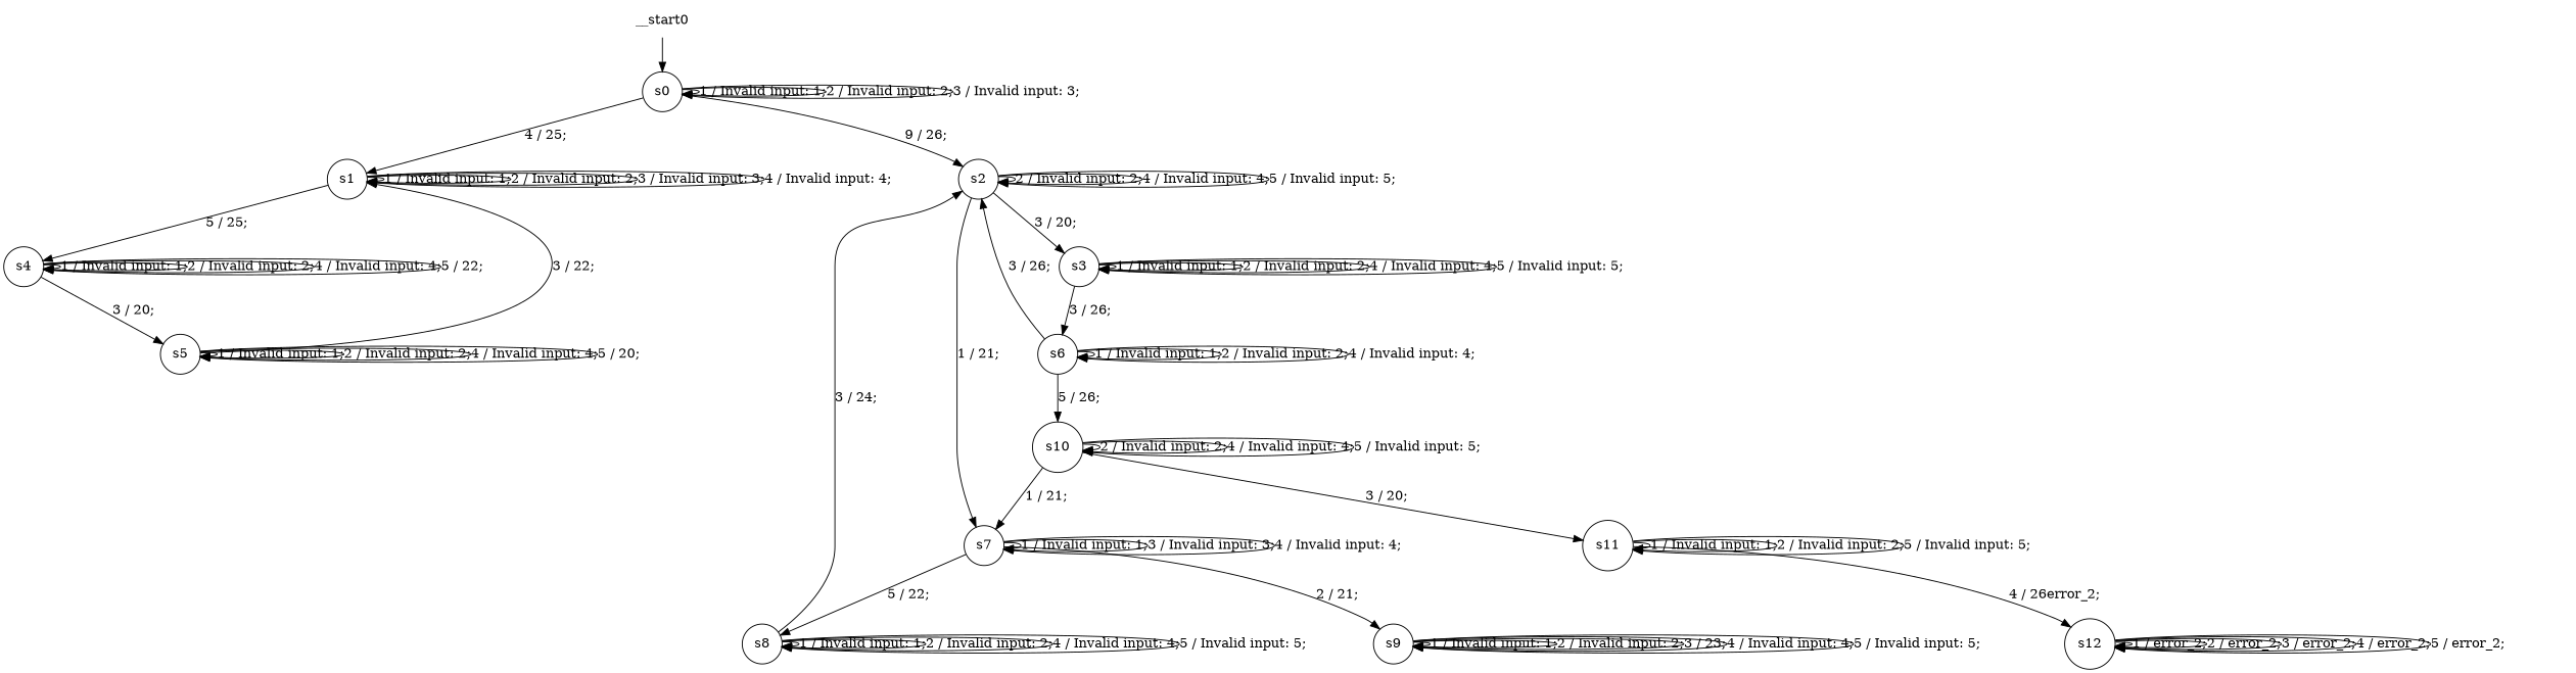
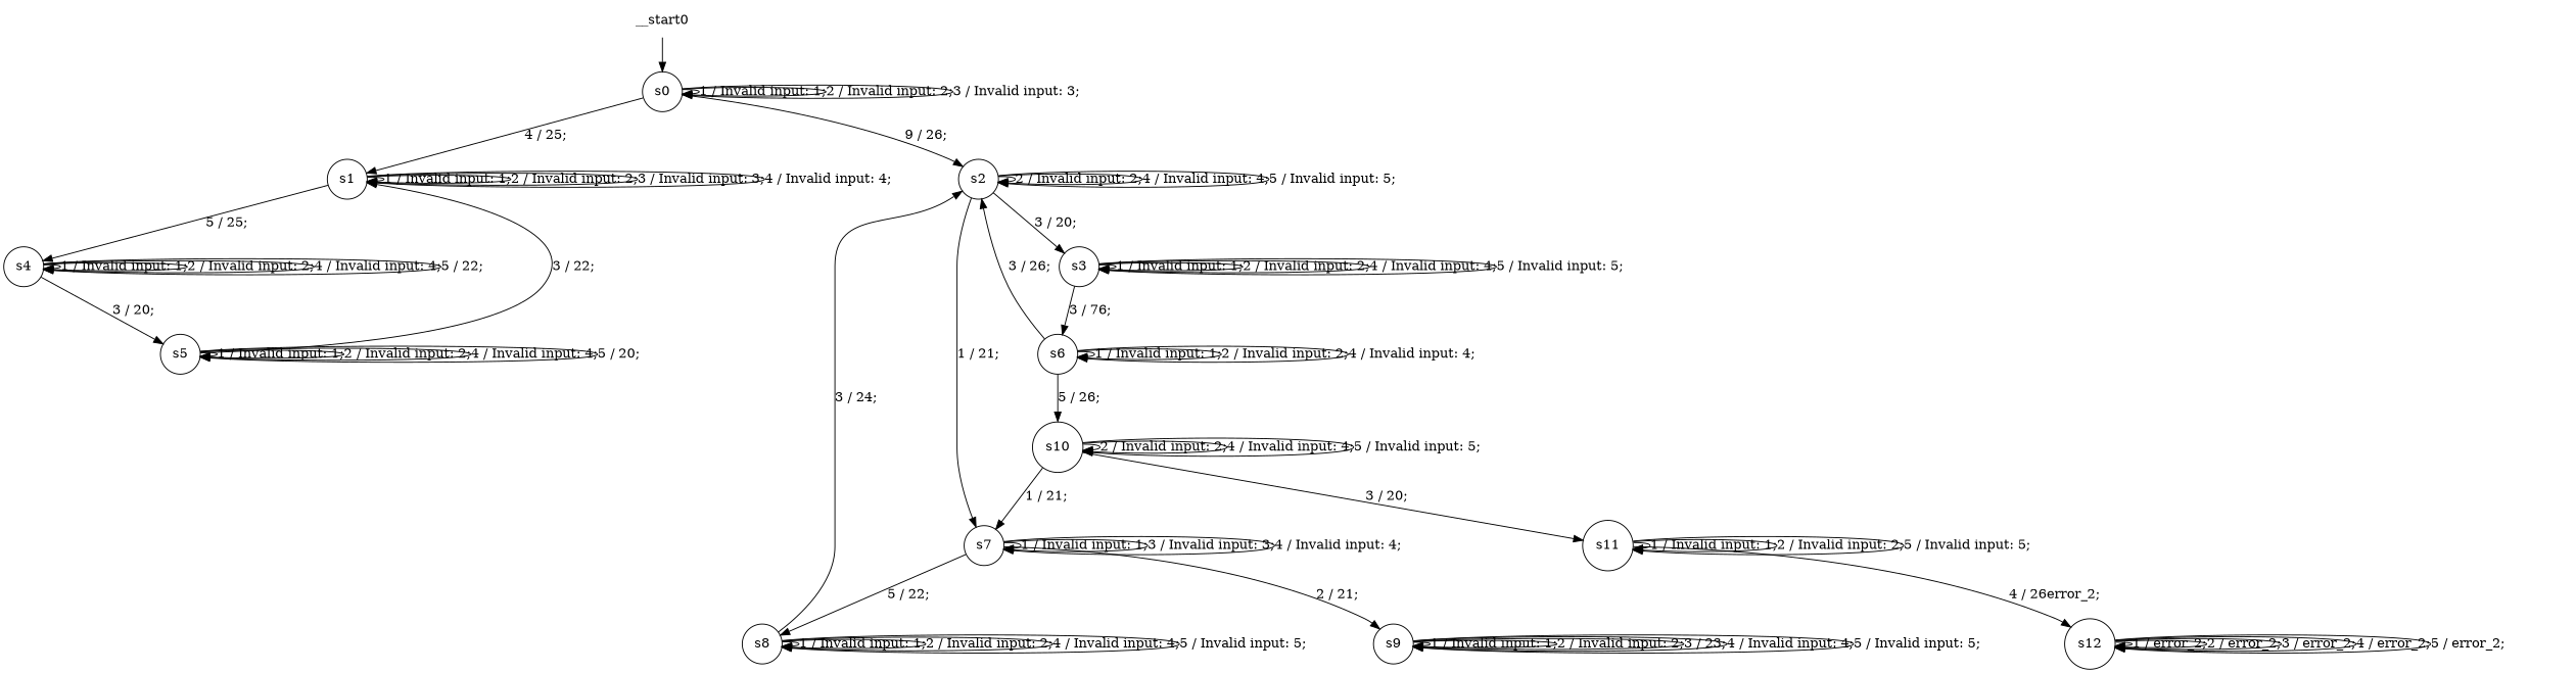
  digraph {
    node [shape=circle]
    __start0 [shape=none]
    n2 [label=s0]
    n3 [label=s1]
    n4 [label=s2]
    n5 [label=s4]
    n6 [label=s3]
    n7 [label=s7]
    n8 [label=s5]
    n9 [label=s6]
    n10 [label=s8]
    n11 [label=s9]
    n12 [label=s10]
    n13 [label=s11]
    n14 [label=s12]
    __start0 -> n2
    n2 -> n2 [label="1 / Invalid input: 1;"]
    n2 -> n2 [label="2 / Invalid input: 2;"]
    n2 -> n2 [label="3 / Invalid input: 3;"]
    n2 -> n3 [label="4 / 25;"]
    n2 -> n4 [label="9 / 26;"]
    n3 -> n3 [label="1 / Invalid input: 1;"]
    n3 -> n3 [label="2 / Invalid input: 2;"]
    n3 -> n3 [label="3 / Invalid input: 3;"]
    n3 -> n3 [label="4 / Invalid input: 4;"]
    n3 -> n5 [label="5 / 25;"]
    n4 -> n4 [label="2 / Invalid input: 2;"]
    n4 -> n4 [label="4 / Invalid input: 4;"]
    n4 -> n4 [label="5 / Invalid input: 5;"]
    n4 -> n6 [label="3 / 20;"]
    n4 -> n7 [label="1 / 21;"]
    n5 -> n5 [label="1 / Invalid input: 1;"]
    n5 -> n5 [label="2 / Invalid input: 2;"]
    n5 -> n5 [label="4 / Invalid input: 4;"]
    n5 -> n5 [label="5 / 22;"]
    n5 -> n8 [label="3 / 20;"]
    n6 -> n6 [label="1 / Invalid input: 1;"]
    n6 -> n6 [label="2 / Invalid input: 2;"]
    n6 -> n6 [label="4 / Invalid input: 4;"]
    n6 -> n6 [label="5 / Invalid input: 5;"]
-   n6 -> n9 [label="3 / 26;"]
+   n6 -> n9 [label="3 / 76;"]
    n7 -> n7 [label="1 / Invalid input: 1;"]
    n7 -> n7 [label="3 / Invalid input: 3;"]
    n7 -> n7 [label="4 / Invalid input: 4;"]
    n7 -> n10 [label="5 / 22;"]
    n7 -> n11 [label="2 / 21;"]
    n8 -> n3 [label="3 / 22;"]
    n8 -> n8 [label="1 / Invalid input: 1;"]
    n8 -> n8 [label="2 / Invalid input: 2;"]
    n8 -> n8 [label="4 / Invalid input: 4;"]
    n8 -> n8 [label="5 / 20;"]
    n9 -> n4 [label="3 / 26;"]
    n9 -> n9 [label="1 / Invalid input: 1;"]
    n9 -> n9 [label="2 / Invalid input: 2;"]
    n9 -> n9 [label="4 / Invalid input: 4;"]
    n9 -> n12 [label="5 / 26;"]
    n10 -> n4 [label="3 / 24;"]
    n10 -> n10 [label="1 / Invalid input: 1;"]
    n10 -> n10 [label="2 / Invalid input: 2;"]
    n10 -> n10 [label="4 / Invalid input: 4;"]
    n10 -> n10 [label="5 / Invalid input: 5;"]
    n11 -> n11 [label="1 / Invalid input: 1;"]
    n11 -> n11 [label="2 / Invalid input: 2;"]
    n11 -> n11 [label="3 / 23;"]
    n11 -> n11 [label="4 / Invalid input: 4;"]
    n11 -> n11 [label="5 / Invalid input: 5;"]
    n12 -> n7 [label="1 / 21;"]
    n12 -> n12 [label="2 / Invalid input: 2;"]
    n12 -> n12 [label="4 / Invalid input: 4;"]
    n12 -> n12 [label="5 / Invalid input: 5;"]
    n12 -> n13 [label="3 / 20;"]
    n13 -> n13 [label="1 / Invalid input: 1;"]
    n13 -> n13 [label="2 / Invalid input: 2;"]
    n13 -> n13 [label="5 / Invalid input: 5;"]
    n13 -> n14 [label="4 / 26error_2;"]
    n14 -> n14 [label="1 / error_2;"]
    n14 -> n14 [label="2 / error_2;"]
    n14 -> n14 [label="3 / error_2;"]
    n14 -> n14 [label="4 / error_2;"]
    n14 -> n14 [label="5 / error_2;"]
  }
